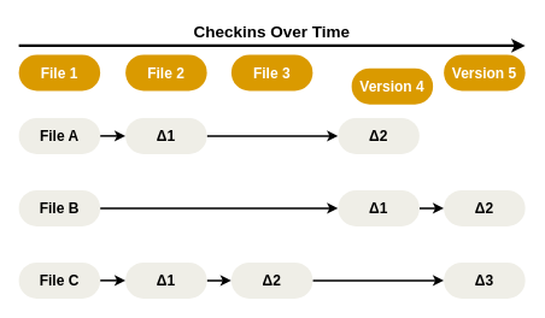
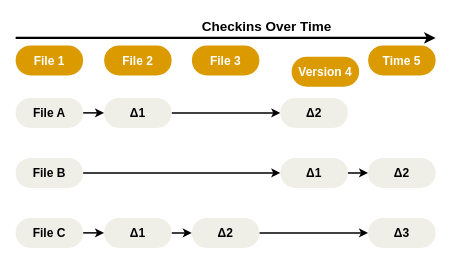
  <mxCell id="0" />
  <mxCell id="1" parent="0" />
  <mxCell id="2" value="" style="endArrow=classic;html=1;rounded=0;strokeWidth=3;" parent="1" edge="1"><mxGeometry width="50" height="50" relative="1" as="geometry"><mxPoint x="20" y="50" as="sourcePoint" /><mxPoint x="580" y="50" as="targetPoint" /></mxGeometry></mxCell>
  <mxCell id="3" value="&lt;font color=&quot;#ffffff&quot; style=&quot;font-size: 16px;&quot;&gt;&lt;b&gt;File 1&lt;/b&gt;&lt;/font&gt;" style="rounded=1;whiteSpace=wrap;html=1;strokeColor=none;fillColor=#da9a00;arcSize=50;" parent="1" vertex="1"><mxGeometry x="20" y="60" width="90" height="40" as="geometry" /></mxCell>
  <mxCell id="4" value="&lt;font color=&quot;#ffffff&quot; style=&quot;font-size: 16px;&quot;&gt;&lt;b&gt;File 2&lt;/b&gt;&lt;/font&gt;" style="rounded=1;whiteSpace=wrap;html=1;strokeColor=none;fillColor=#da9a00;arcSize=50;" parent="1" vertex="1"><mxGeometry x="138" y="60" width="90" height="40" as="geometry" /></mxCell>
  <mxCell id="5" value="&lt;font color=&quot;#ffffff&quot; style=&quot;font-size: 16px;&quot;&gt;&lt;b&gt;File 3&lt;/b&gt;&lt;/font&gt;" style="rounded=1;whiteSpace=wrap;html=1;strokeColor=none;fillColor=#da9a00;arcSize=50;" parent="1" vertex="1"><mxGeometry x="255" y="60" width="90" height="40" as="geometry" /></mxCell>
  <mxCell id="6" value="&lt;font color=&quot;#ffffff&quot; style=&quot;font-size: 16px;&quot;&gt;&lt;b&gt;Version 4&lt;/b&gt;&lt;/font&gt;" style="rounded=1;whiteSpace=wrap;html=1;strokeColor=none;fillColor=#da9a00;arcSize=50;" parent="1" vertex="1"><mxGeometry x="388" y="75" width="90" height="40" as="geometry" /></mxCell>
- <mxCell id="7" value="&lt;font color=&quot;#ffffff&quot; style=&quot;font-size: 16px;&quot;&gt;&lt;b&gt;Version 5&lt;/b&gt;&lt;/font&gt;" style="rounded=1;whiteSpace=wrap;html=1;strokeColor=none;fillColor=#da9a00;arcSize=50;" parent="1" vertex="1"><mxGeometry x="490" y="60" width="90" height="40" as="geometry" /></mxCell>
- <mxCell id="8" value="&lt;b&gt;&lt;font style=&quot;font-size: 18px;&quot;&gt;Checkins Over Time&lt;/font&gt;&lt;/b&gt;" style="text;html=1;strokeColor=none;fillColor=none;align=center;verticalAlign=middle;whiteSpace=wrap;rounded=0;" parent="1" vertex="1"><mxGeometry x="205" y="20" width="190" height="30" as="geometry" /></mxCell>
+ <mxCell id="7" value="&lt;font color=&quot;#ffffff&quot; style=&quot;font-size: 16px;&quot;&gt;&lt;b&gt;Time 5&lt;/b&gt;&lt;/font&gt;" style="rounded=1;whiteSpace=wrap;html=1;strokeColor=none;fillColor=#da9a00;arcSize=50;" parent="1" vertex="1"><mxGeometry x="490" y="60" width="90" height="40" as="geometry" /></mxCell>
+ <mxCell id="8" value="&lt;b&gt;&lt;font style=&quot;font-size: 18px;&quot;&gt;Checkins Over Time&lt;/font&gt;&lt;/b&gt;" style="text;html=1;strokeColor=none;fillColor=none;align=center;verticalAlign=middle;whiteSpace=wrap;rounded=0;" parent="1" vertex="1"><mxGeometry x="260" y="20" width="190" height="30" as="geometry" /></mxCell>
  <mxCell id="9" style="edgeStyle=orthogonalEdgeStyle;rounded=0;orthogonalLoop=1;jettySize=auto;html=1;exitX=1;exitY=0.5;exitDx=0;exitDy=0;entryX=0;entryY=0.5;entryDx=0;entryDy=0;strokeWidth=2;" parent="1" source="10" target="12" edge="1"><mxGeometry relative="1" as="geometry" /></mxCell>
  <mxCell id="10" value="&lt;font style=&quot;font-size: 16px;&quot;&gt;&lt;b style=&quot;&quot;&gt;File A&lt;/b&gt;&lt;/font&gt;" style="rounded=1;whiteSpace=wrap;html=1;strokeColor=none;fillColor=#efeee7;arcSize=50;" parent="1" vertex="1"><mxGeometry x="20" y="130" width="90" height="40" as="geometry" /></mxCell>
  <mxCell id="11" style="edgeStyle=orthogonalEdgeStyle;rounded=0;orthogonalLoop=1;jettySize=auto;html=1;entryX=0;entryY=0.5;entryDx=0;entryDy=0;strokeWidth=2;" parent="1" source="12" target="13" edge="1"><mxGeometry relative="1" as="geometry" /></mxCell>
  <mxCell id="12" value="&lt;font style=&quot;font-size: 16px;&quot;&gt;&lt;b style=&quot;&quot;&gt;Δ1&lt;/b&gt;&lt;/font&gt;" style="rounded=1;whiteSpace=wrap;html=1;strokeColor=none;fillColor=#efeee7;arcSize=50;" parent="1" vertex="1"><mxGeometry x="138" y="130" width="90" height="40" as="geometry" /></mxCell>
  <mxCell id="13" value="&lt;font style=&quot;font-size: 16px;&quot;&gt;&lt;b style=&quot;&quot;&gt;Δ2&lt;/b&gt;&lt;/font&gt;" style="rounded=1;whiteSpace=wrap;html=1;strokeColor=none;fillColor=#efeee7;arcSize=50;" parent="1" vertex="1"><mxGeometry x="373" y="130" width="90" height="40" as="geometry" /></mxCell>
  <mxCell id="14" style="edgeStyle=orthogonalEdgeStyle;rounded=0;orthogonalLoop=1;jettySize=auto;html=1;exitX=1;exitY=0.5;exitDx=0;exitDy=0;entryX=0;entryY=0.5;entryDx=0;entryDy=0;strokeWidth=2;" parent="1" source="15" target="17" edge="1"><mxGeometry relative="1" as="geometry" /></mxCell>
  <mxCell id="15" value="&lt;font style=&quot;font-size: 16px;&quot;&gt;&lt;b style=&quot;&quot;&gt;File B&lt;/b&gt;&lt;/font&gt;" style="rounded=1;whiteSpace=wrap;html=1;strokeColor=none;fillColor=#efeee7;arcSize=50;" parent="1" vertex="1"><mxGeometry x="20" y="210" width="90" height="40" as="geometry" /></mxCell>
  <mxCell id="16" style="edgeStyle=orthogonalEdgeStyle;rounded=0;orthogonalLoop=1;jettySize=auto;html=1;entryX=0;entryY=0.5;entryDx=0;entryDy=0;strokeWidth=2;" parent="1" source="17" target="18" edge="1"><mxGeometry relative="1" as="geometry" /></mxCell>
  <mxCell id="17" value="&lt;font style=&quot;font-size: 16px;&quot;&gt;&lt;b style=&quot;&quot;&gt;Δ1&lt;/b&gt;&lt;/font&gt;" style="rounded=1;whiteSpace=wrap;html=1;strokeColor=none;fillColor=#efeee7;arcSize=50;" parent="1" vertex="1"><mxGeometry x="373" y="210" width="90" height="40" as="geometry" /></mxCell>
  <mxCell id="18" value="&lt;font style=&quot;font-size: 16px;&quot;&gt;&lt;b style=&quot;&quot;&gt;Δ2&lt;/b&gt;&lt;/font&gt;" style="rounded=1;whiteSpace=wrap;html=1;strokeColor=none;fillColor=#efeee7;arcSize=50;" parent="1" vertex="1"><mxGeometry x="490" y="210" width="90" height="40" as="geometry" /></mxCell>
  <mxCell id="19" style="edgeStyle=orthogonalEdgeStyle;rounded=0;orthogonalLoop=1;jettySize=auto;html=1;exitX=1;exitY=0.5;exitDx=0;exitDy=0;entryX=0;entryY=0.5;entryDx=0;entryDy=0;strokeWidth=2;" parent="1" source="20" target="22" edge="1"><mxGeometry relative="1" as="geometry" /></mxCell>
  <mxCell id="20" value="&lt;font style=&quot;font-size: 16px;&quot;&gt;&lt;b style=&quot;&quot;&gt;File C&lt;/b&gt;&lt;/font&gt;" style="rounded=1;whiteSpace=wrap;html=1;strokeColor=none;fillColor=#efeee7;arcSize=50;" parent="1" vertex="1"><mxGeometry x="20" y="290" width="90" height="40" as="geometry" /></mxCell>
  <mxCell id="21" style="edgeStyle=orthogonalEdgeStyle;rounded=0;orthogonalLoop=1;jettySize=auto;html=1;entryX=0;entryY=0.5;entryDx=0;entryDy=0;strokeWidth=2;" parent="1" source="22" target="24" edge="1"><mxGeometry relative="1" as="geometry" /></mxCell>
  <mxCell id="22" value="&lt;font style=&quot;font-size: 16px;&quot;&gt;&lt;b style=&quot;&quot;&gt;Δ1&lt;/b&gt;&lt;/font&gt;" style="rounded=1;whiteSpace=wrap;html=1;strokeColor=none;fillColor=#efeee7;arcSize=50;" parent="1" vertex="1"><mxGeometry x="138" y="290" width="90" height="40" as="geometry" /></mxCell>
  <mxCell id="23" style="edgeStyle=orthogonalEdgeStyle;rounded=0;orthogonalLoop=1;jettySize=auto;html=1;entryX=0;entryY=0.5;entryDx=0;entryDy=0;strokeWidth=2;" parent="1" source="24" target="25" edge="1"><mxGeometry relative="1" as="geometry" /></mxCell>
  <mxCell id="24" value="&lt;font style=&quot;font-size: 16px;&quot;&gt;&lt;b style=&quot;&quot;&gt;Δ2&lt;/b&gt;&lt;/font&gt;" style="rounded=1;whiteSpace=wrap;html=1;strokeColor=none;fillColor=#efeee7;arcSize=50;" parent="1" vertex="1"><mxGeometry x="255" y="290" width="90" height="40" as="geometry" /></mxCell>
  <mxCell id="25" value="&lt;font style=&quot;font-size: 16px;&quot;&gt;&lt;b style=&quot;&quot;&gt;Δ3&lt;/b&gt;&lt;/font&gt;" style="rounded=1;whiteSpace=wrap;html=1;strokeColor=none;fillColor=#efeee7;arcSize=50;" parent="1" vertex="1"><mxGeometry x="490" y="290" width="90" height="40" as="geometry" /></mxCell>
